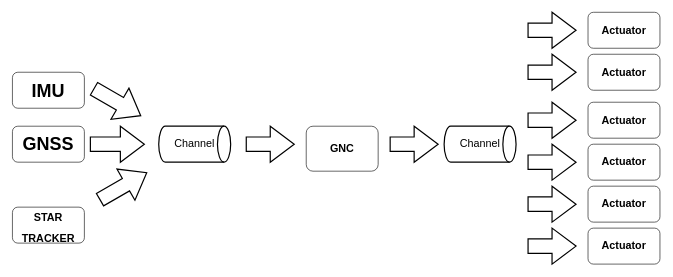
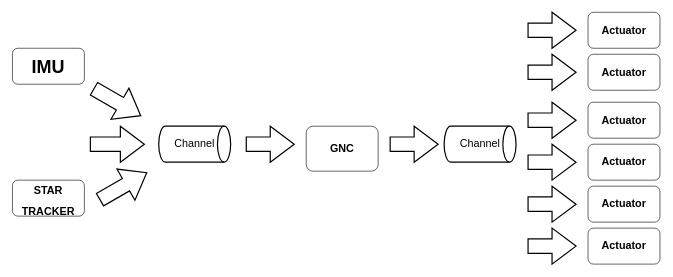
  <mxCell id="0" />
  <mxCell id="1" parent="0" />
- <mxCell id="2" value="&lt;b&gt;IMU&lt;/b&gt;" style="rounded=1;whiteSpace=wrap;html=1;fontSize=30;" vertex="1" parent="1"><mxGeometry x="20" y="120" width="120" height="60" as="geometry" /></mxCell>
- <mxCell id="3" value="&lt;b&gt;GNSS&lt;/b&gt;" style="rounded=1;whiteSpace=wrap;html=1;fontSize=30;" vertex="1" parent="1"><mxGeometry x="20" y="210" width="120" height="60" as="geometry" /></mxCell>
- <mxCell id="4" value="&lt;b style=&quot;font-size: 18px;&quot;&gt;STAR&lt;br&gt;TRACKER&lt;br&gt;&lt;/b&gt;" style="rounded=1;whiteSpace=wrap;html=1;fontSize=30;" vertex="1" parent="1"><mxGeometry x="20" y="345" width="120" height="60" as="geometry" /></mxCell>
+ <mxCell id="2" value="&lt;b&gt;IMU&lt;/b&gt;" style="rounded=1;whiteSpace=wrap;html=1;fontSize=30;" vertex="1" parent="1"><mxGeometry x="20" y="80" width="120" height="60" as="geometry" /></mxCell>
+ <mxCell id="4" value="&lt;b style=&quot;font-size: 18px;&quot;&gt;STAR&lt;br&gt;TRACKER&lt;br&gt;&lt;/b&gt;" style="rounded=1;whiteSpace=wrap;html=1;fontSize=30;" vertex="1" parent="1"><mxGeometry x="20" y="300" width="120" height="60" as="geometry" /></mxCell>
  <mxCell id="5" value="&lt;b&gt;GNC&lt;/b&gt;" style="rounded=1;whiteSpace=wrap;html=1;fontSize=18;" vertex="1" parent="1"><mxGeometry x="510" y="210" width="120" height="75" as="geometry" /></mxCell>
  <mxCell id="6" value="&lt;b&gt;Actuator&lt;/b&gt;" style="rounded=1;whiteSpace=wrap;html=1;fontSize=18;" vertex="1" parent="1"><mxGeometry x="980" y="90" width="120" height="60" as="geometry" /></mxCell>
  <mxCell id="7" value="&lt;b&gt;Actuator&lt;/b&gt;" style="rounded=1;whiteSpace=wrap;html=1;fontSize=18;" vertex="1" parent="1"><mxGeometry x="980" y="170" width="120" height="60" as="geometry" /></mxCell>
  <mxCell id="8" value="&lt;b&gt;Actuator&lt;/b&gt;" style="rounded=1;whiteSpace=wrap;html=1;fontSize=18;" vertex="1" parent="1"><mxGeometry x="980" y="20" width="120" height="60" as="geometry" /></mxCell>
  <mxCell id="9" value="&lt;b&gt;Actuator&lt;/b&gt;" style="rounded=1;whiteSpace=wrap;html=1;fontSize=18;" vertex="1" parent="1"><mxGeometry x="980" y="240" width="120" height="60" as="geometry" /></mxCell>
  <mxCell id="10" value="&lt;b&gt;Actuator&lt;/b&gt;" style="rounded=1;whiteSpace=wrap;html=1;fontSize=18;" vertex="1" parent="1"><mxGeometry x="980" y="310" width="120" height="60" as="geometry" /></mxCell>
  <mxCell id="11" value="&lt;b&gt;Actuator&lt;/b&gt;" style="rounded=1;whiteSpace=wrap;html=1;fontSize=18;" vertex="1" parent="1"><mxGeometry x="980" y="380" width="120" height="60" as="geometry" /></mxCell>
  <mxCell id="12" value="Channel" style="strokeWidth=2;html=1;shape=mxgraph.flowchart.direct_data;whiteSpace=wrap;fontSize=18;align=center;" vertex="1" parent="1"><mxGeometry x="264" y="210" width="120" height="60" as="geometry" /></mxCell>
  <mxCell id="13" value="Channel" style="strokeWidth=2;html=1;shape=mxgraph.flowchart.direct_data;whiteSpace=wrap;fontSize=18;align=center;" vertex="1" parent="1"><mxGeometry x="740" y="210" width="120" height="60" as="geometry" /></mxCell>
  <mxCell id="14" value="" style="verticalLabelPosition=top;verticalAlign=bottom;html=1;strokeWidth=2;shape=mxgraph.arrows2.arrow;dy=0.6;dx=40;notch=0;fontSize=18;rotation=30;labelPosition=center;align=center;" vertex="1" parent="1"><mxGeometry x="150" y="140" width="90" height="60" as="geometry" /></mxCell>
  <mxCell id="15" value="" style="verticalLabelPosition=middle;verticalAlign=middle;html=1;strokeWidth=2;shape=mxgraph.arrows2.arrow;dy=0.6;dx=40;notch=0;fontSize=18;rotation=0;labelPosition=center;align=center;" vertex="1" parent="1"><mxGeometry x="150" y="210" width="90" height="60" as="geometry" /></mxCell>
  <mxCell id="16" value="" style="verticalLabelPosition=middle;verticalAlign=middle;html=1;strokeWidth=2;shape=mxgraph.arrows2.arrow;dy=0.6;dx=40;notch=0;fontSize=18;rotation=-30;labelPosition=center;align=center;" vertex="1" parent="1"><mxGeometry x="160" y="280" width="90" height="60" as="geometry" /></mxCell>
  <mxCell id="17" value="" style="verticalLabelPosition=middle;verticalAlign=middle;html=1;strokeWidth=2;shape=mxgraph.arrows2.arrow;dy=0.6;dx=40;notch=0;fontSize=18;rotation=0;labelPosition=center;align=center;" vertex="1" parent="1"><mxGeometry x="410" y="210" width="80" height="60" as="geometry" /></mxCell>
  <mxCell id="18" value="" style="verticalLabelPosition=middle;verticalAlign=middle;html=1;strokeWidth=2;shape=mxgraph.arrows2.arrow;dy=0.6;dx=40;notch=0;fontSize=18;rotation=0;labelPosition=center;align=center;" vertex="1" parent="1"><mxGeometry x="650" y="210" width="80" height="60" as="geometry" /></mxCell>
  <mxCell id="19" value="" style="verticalLabelPosition=middle;verticalAlign=middle;html=1;strokeWidth=2;shape=mxgraph.arrows2.arrow;dy=0.6;dx=40;notch=0;fontSize=18;rotation=0;labelPosition=center;align=center;" vertex="1" parent="1"><mxGeometry x="880" y="20" width="80" height="60" as="geometry" /></mxCell>
  <mxCell id="20" value="" style="verticalLabelPosition=middle;verticalAlign=middle;html=1;strokeWidth=2;shape=mxgraph.arrows2.arrow;dy=0.6;dx=40;notch=0;fontSize=18;rotation=0;labelPosition=center;align=center;" vertex="1" parent="1"><mxGeometry x="880" y="90" width="80" height="60" as="geometry" /></mxCell>
  <mxCell id="21" value="" style="verticalLabelPosition=middle;verticalAlign=middle;html=1;strokeWidth=2;shape=mxgraph.arrows2.arrow;dy=0.6;dx=40;notch=0;fontSize=18;rotation=0;labelPosition=center;align=center;" vertex="1" parent="1"><mxGeometry x="880" y="380" width="80" height="60" as="geometry" /></mxCell>
  <mxCell id="22" value="" style="verticalLabelPosition=middle;verticalAlign=middle;html=1;strokeWidth=2;shape=mxgraph.arrows2.arrow;dy=0.6;dx=40;notch=0;fontSize=18;rotation=0;labelPosition=center;align=center;" vertex="1" parent="1"><mxGeometry x="880" y="310" width="80" height="60" as="geometry" /></mxCell>
  <mxCell id="23" value="" style="verticalLabelPosition=middle;verticalAlign=middle;html=1;strokeWidth=2;shape=mxgraph.arrows2.arrow;dy=0.6;dx=40;notch=0;fontSize=18;rotation=0;labelPosition=center;align=center;" vertex="1" parent="1"><mxGeometry x="880" y="170" width="80" height="60" as="geometry" /></mxCell>
  <mxCell id="24" value="" style="verticalLabelPosition=middle;verticalAlign=middle;html=1;strokeWidth=2;shape=mxgraph.arrows2.arrow;dy=0.6;dx=40;notch=0;fontSize=18;rotation=0;labelPosition=center;align=center;" vertex="1" parent="1"><mxGeometry x="880" y="240" width="80" height="60" as="geometry" /></mxCell>
